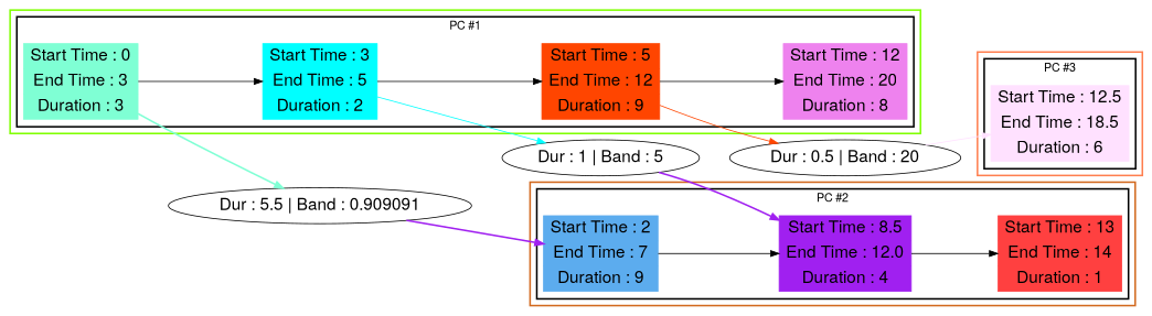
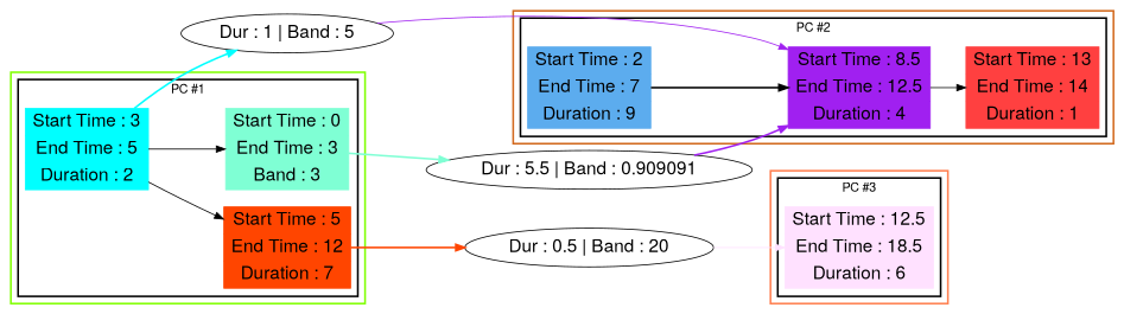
  digraph {
    fontname="Helvetica,Arial,sans-serif"
    rankdir=LR
    node [fontname="Helvetica,Arial,sans-serif" fontsize=20 shape=record style=filled]
    edge [fontname="Helvetica,Arial,sans-serif"]
    n1 [color=steelblue2 label="Start Time : 2 | End Time : 7 | Duration : 9"]
-   n2 [color=x11purple label="Start Time : 8.5 | End Time : 12.0 | Duration : 4"]
+   n2 [color=x11purple label="Start Time : 8.5 | End Time : 12.5 | Duration : 4"]
    n3 [color=brown1 label="Start Time : 13 | End Time : 14 | Duration : 1"]
-   n4 [color=aquamarine label="Start Time : 0 | End Time : 3 | Duration : 3"]
+   n4 [color=aquamarine label="Start Time : 0 | End Time : 3 | Band : 3"]
    n5 [color=aqua label="Start Time : 3 | End Time : 5 | Duration : 2"]
-   n6 [color=orangered1 label="Start Time : 5 | End Time : 12 | Duration : 9"]
-   n7 [color=violet label="Start Time : 12 | End Time : 20 | Duration : 8"]
+   n6 [color=orangered1 label="Start Time : 5 | End Time : 12 | Duration : 7"]
    n8 [color=thistle1 label="Start Time : 12.5 | End Time : 18.5 | Duration : 6"]
    n9 [label="Dur : 5.5 | Band : 0.909091" shape=ellipse style=""]
    n10 [label="Dur : 1 | Band : 5" shape=ellipse style=""]
    n11 [label="Dur : 0.5 | Band : 20" shape=ellipse style=""]
    subgraph cluster_1 {
      color=chocolate
      style=bold
      subgraph cluster_2 {
        color=black
        label="PC #2"
        style=bold
        n1
        n2
        n3
      }
    }
    subgraph cluster_3 {
      color=chartreuse
      style=bold
      subgraph cluster_4 {
        color=black
        label="PC #1"
        style=bold
        n4
        n5
        n6
-       n7
      }
    }
    subgraph cluster_5 {
      color=coral
      style=bold
      subgraph cluster_6 {
        color=black
        label="PC #3"
        style=bold
        n8
      }
    }
-   n1 -> n2
+   n1 -> n2 [style=bold]
    n2 -> n3
-   n4 -> n5
+   n5 -> n4
    n4 -> n9 [color=aquamarine style=bold]
    n5 -> n6
-   n5 -> n10 [color=aqua style=solid]
-   n6 -> n7
-   n6 -> n11 [color=orangered1 style=solid]
-   n9 -> n1 [color=x11purple style=bold]
-   n10 -> n2 [color=x11purple style=bold]
+   n5 -> n10 [color=aqua style=bold]
+   n6 -> n11 [color=orangered1 style=bold]
+   n9 -> n2 [color=x11purple style=bold]
+   n10 -> n2 [color=x11purple style=solid]
    n11 -> n8 [color=thistle1 style=solid]
  }
